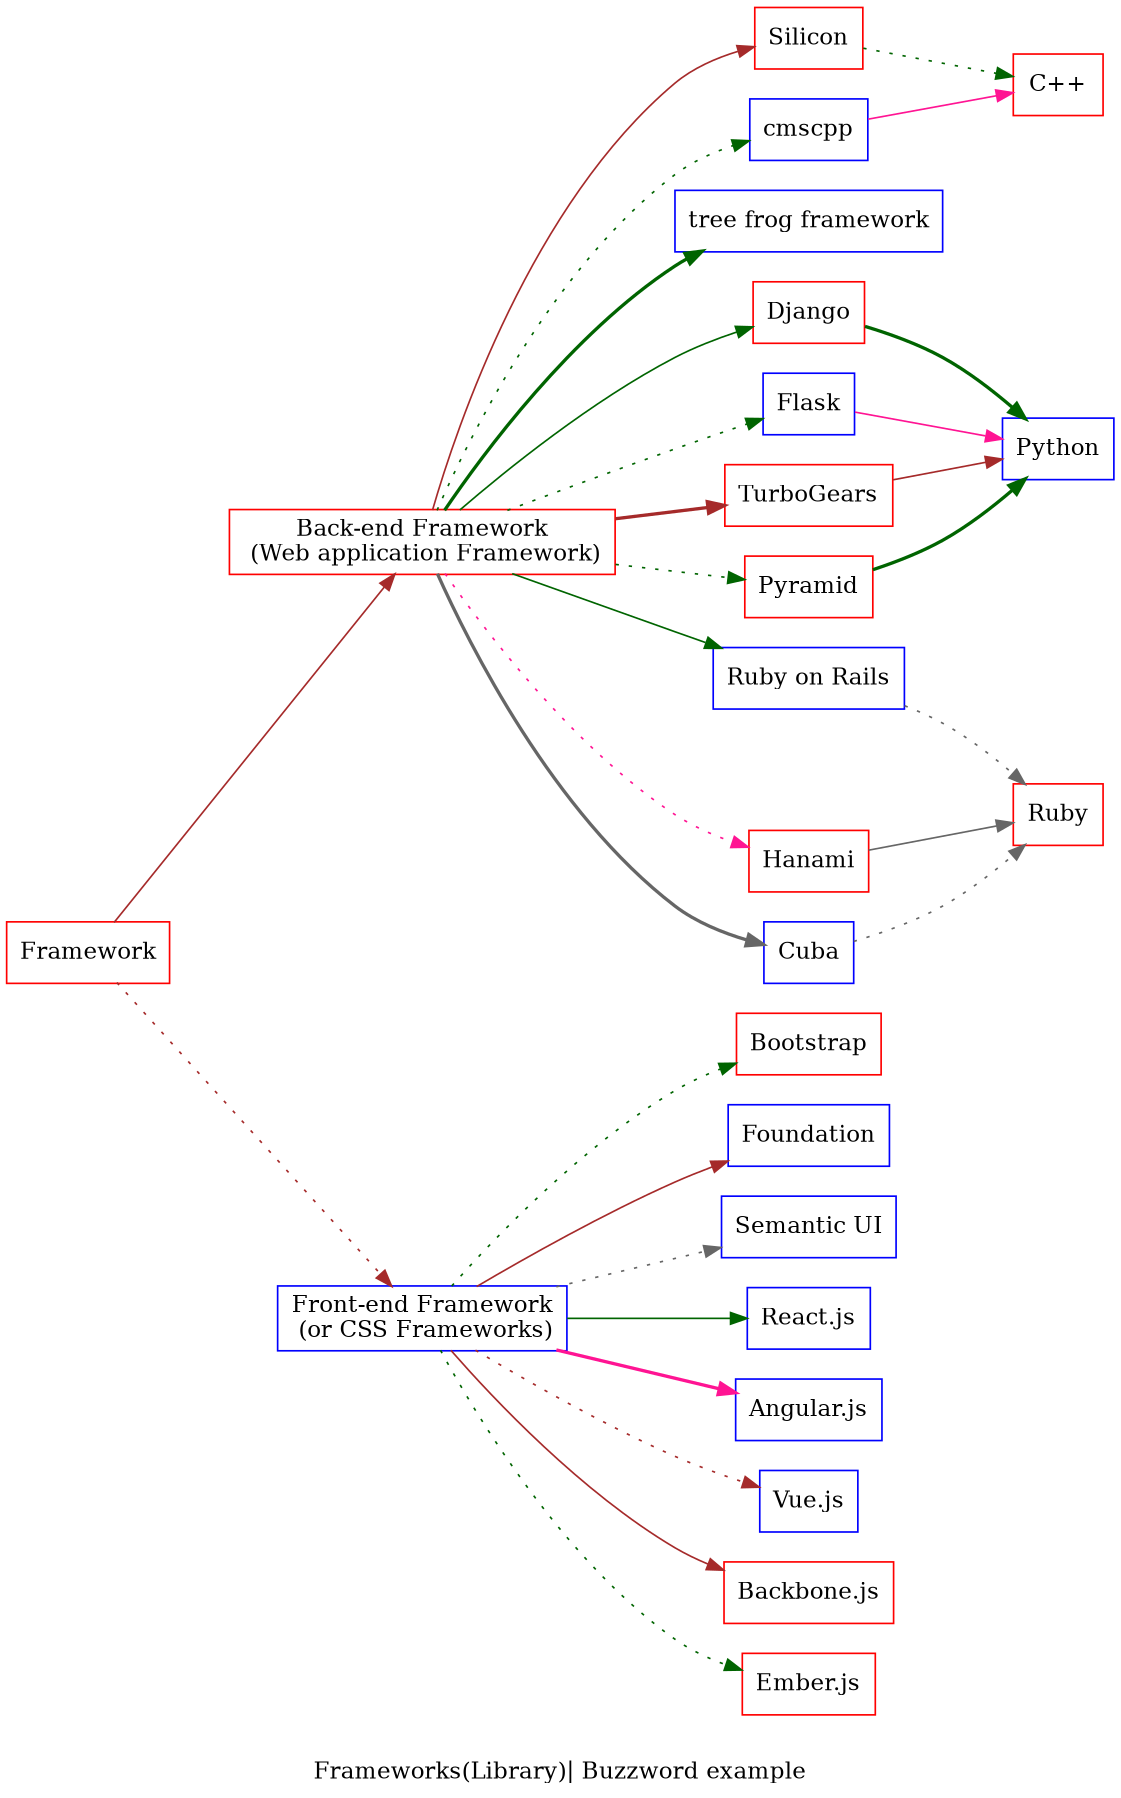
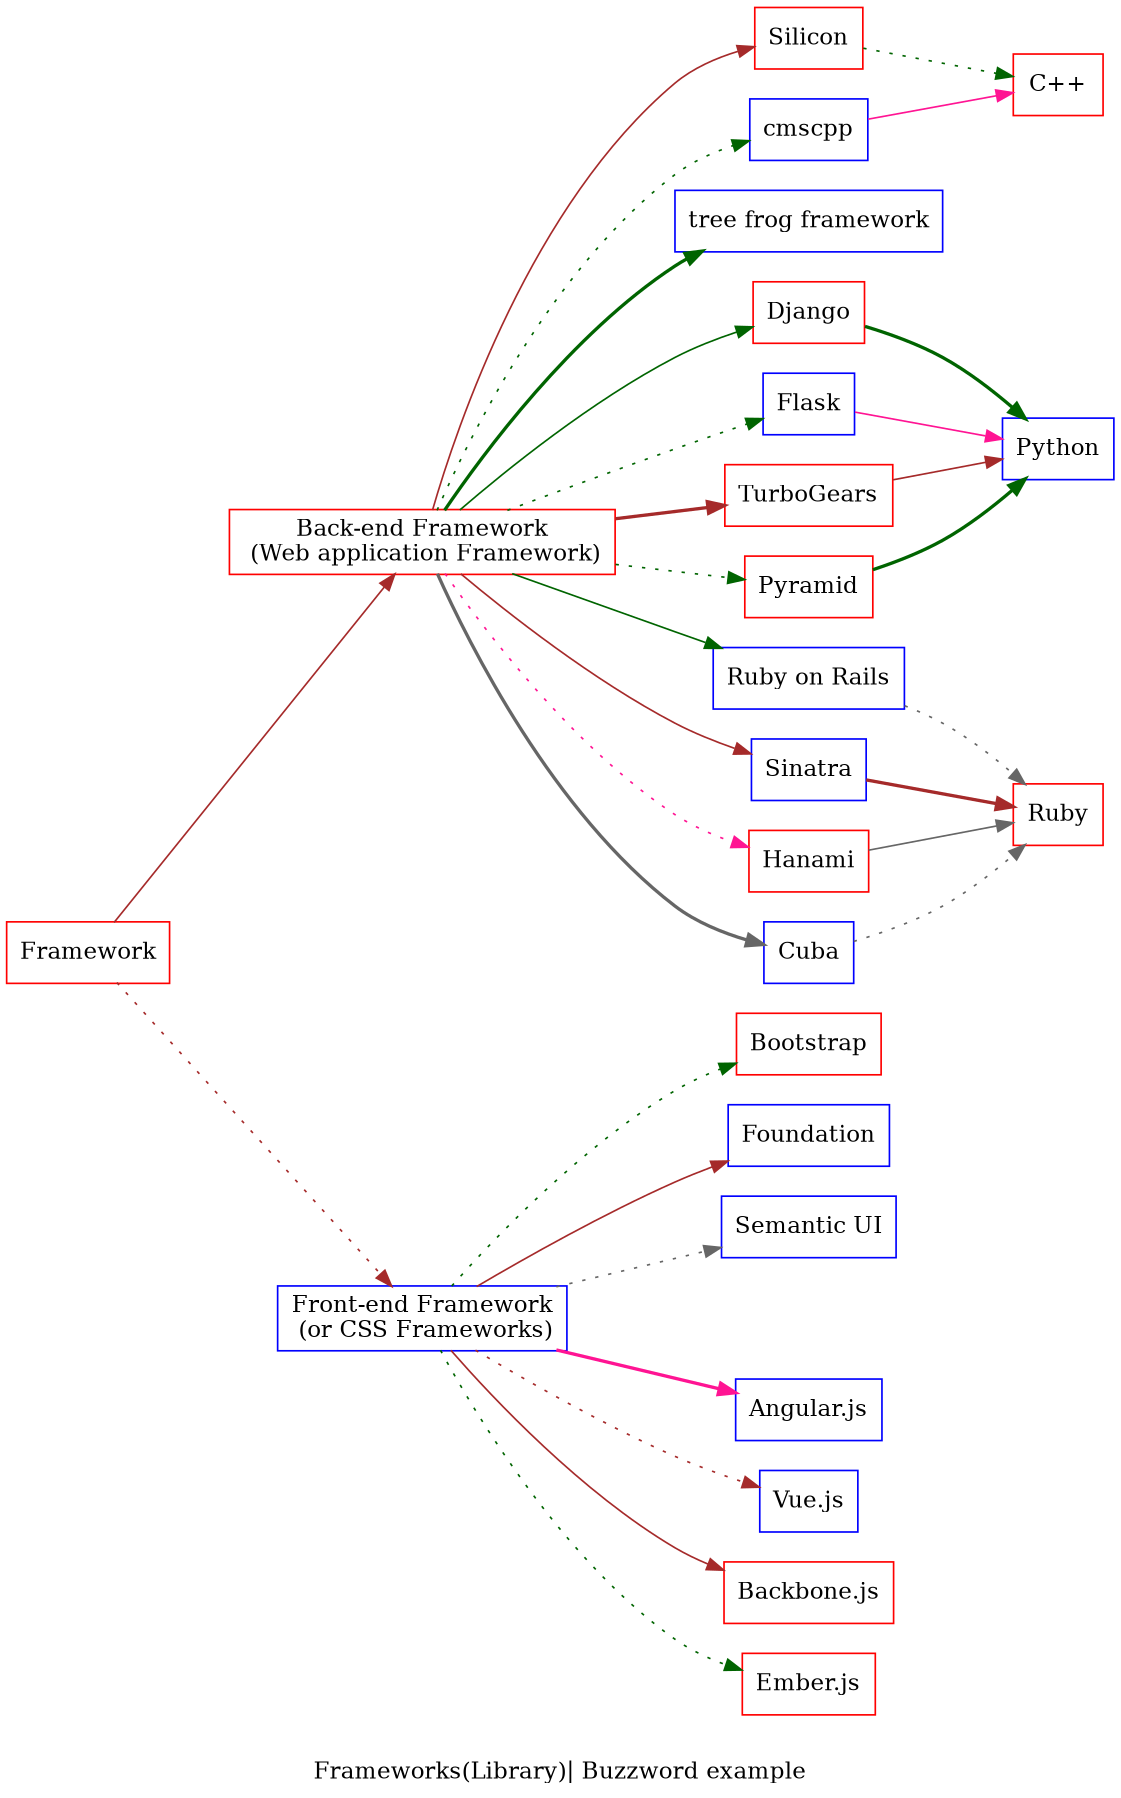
  digraph {
    label="Frameworks(Library)| Buzzword example"
    rankdir=LR
    node [color=blue shape=record]
    edge [color=darkgreen style=solid]
    n1 [color=red label=Framework]
    n2 [color=red label="Back-end Framework\n (Web application Framework)"]
    n3 [label="Front-end Framework\n (or CSS Frameworks) "]
    n4 [color=red label=Silicon]
    n5 [label=cmscpp]
    n6 [label="tree frog framework"]
    n7 [color=red label=Django]
    n8 [label=Flask]
    n9 [color=red label=TurboGears]
    n10 [color=red label=Pyramid]
    n11 [label="Ruby on Rails"]
+   n12 [label=Sinatra]
    n13 [color=red label=Hanami]
    n14 [label=Cuba]
    n15 [color=red label=Bootstrap]
    n16 [label=Foundation]
    n17 [label="Semantic UI"]
-   n18 [label="React.js"]
    n19 [label="Angular.js"]
    n20 [label="Vue.js"]
    n21 [color=red label="Backbone.js"]
    n22 [color=red label="Ember.js"]
    n23 [color=red label="C++"]
    n24 [label=Python]
    n25 [color=red label=Ruby]
    n1 -> n2 [color=brown]
    n1 -> n3 [color=brown style=dotted]
    n2 -> n4 [color=brown]
    n2 -> n5 [style=dotted]
    n2 -> n6 [style=bold]
    n2 -> n7
    n2 -> n8 [style=dotted]
    n2 -> n9 [color=brown style=bold]
    n2 -> n10 [style=dotted]
    n2 -> n11
+   n2 -> n12 [color=brown]
    n2 -> n13 [color=deeppink style=dotted]
    n2 -> n14 [color=gray40 style=bold]
    n3 -> n15 [style=dotted]
    n3 -> n16 [color=brown]
    n3 -> n17 [color=gray40 style=dotted]
-   n3 -> n18
    n3 -> n19 [color=deeppink style=bold]
    n3 -> n20 [color=brown style=dotted]
    n3 -> n21 [color=brown]
    n3 -> n22 [style=dotted]
    n4 -> n23 [style=dotted]
    n5 -> n23 [color=deeppink]
    n7 -> n24 [style=bold]
    n8 -> n24 [color=deeppink]
    n9 -> n24 [color=brown]
    n10 -> n24 [style=bold]
    n11 -> n25 [color=gray40 style=dotted]
+   n12 -> n25 [color=brown style=bold]
    n13 -> n25 [color=gray40]
    n14 -> n25 [color=gray40 style=dotted]
  }
